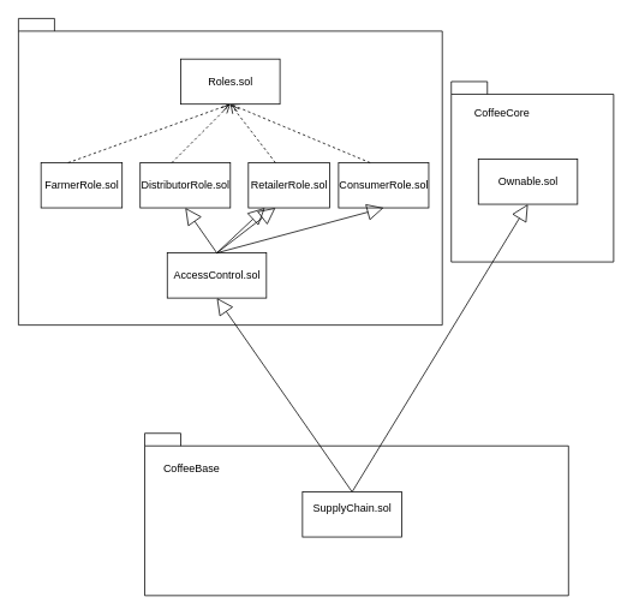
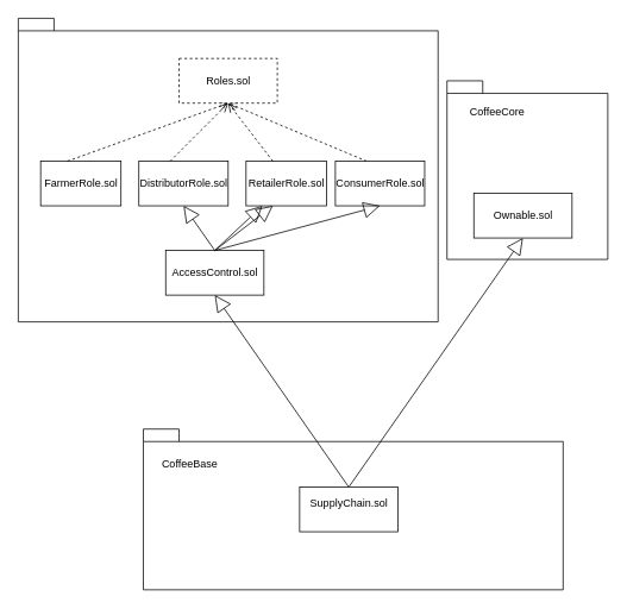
  <mxCell id="0" />
  <mxCell id="1" parent="0" />
  <mxCell id="2" value="" style="shape=folder;fontStyle=1;spacingTop=10;tabWidth=40;tabHeight=14;tabPosition=left;html=1;" vertex="1" parent="1"><mxGeometry x="20" y="20" width="470" height="340" as="geometry" /></mxCell>
  <mxCell id="3" value="FarmerRole.sol" style="html=1;" vertex="1" parent="1"><mxGeometry x="45" y="180" width="90" height="50" as="geometry" /></mxCell>
  <mxCell id="4" value="DistributorRole.sol" style="html=1;" vertex="1" parent="1"><mxGeometry x="155" y="180" width="100" height="50" as="geometry" /></mxCell>
  <mxCell id="5" value="RetailerRole.sol" style="html=1;" vertex="1" parent="1"><mxGeometry x="275" y="180" width="90" height="50" as="geometry" /></mxCell>
  <mxCell id="6" value="ConsumerRole.sol&lt;br&gt;" style="html=1;" vertex="1" parent="1"><mxGeometry x="375" y="180" width="100" height="50" as="geometry" /></mxCell>
  <mxCell id="7" value="" style="html=1;verticalAlign=bottom;endArrow=open;dashed=1;endSize=8;entryX=0.5;entryY=1;entryDx=0;entryDy=0;" edge="1" parent="1" target="15"><mxGeometry relative="1" as="geometry"><mxPoint x="75" y="180" as="sourcePoint" /><mxPoint x="230" y="137" as="targetPoint" /><Array as="points" /></mxGeometry></mxCell>
  <mxCell id="8" value="" style="html=1;verticalAlign=bottom;endArrow=open;dashed=1;endSize=8;entryX=0.5;entryY=1;entryDx=0;entryDy=0;" edge="1" parent="1" target="15"><mxGeometry relative="1" as="geometry"><mxPoint x="190" y="180" as="sourcePoint" /><mxPoint x="230" y="140" as="targetPoint" /><Array as="points" /></mxGeometry></mxCell>
  <mxCell id="9" value="" style="html=1;verticalAlign=bottom;endArrow=open;dashed=1;endSize=8;entryX=0.5;entryY=1;entryDx=0;entryDy=0;" edge="1" parent="1" target="15"><mxGeometry relative="1" as="geometry"><mxPoint x="305" y="180" as="sourcePoint" /><mxPoint x="220" y="270" as="targetPoint" /><Array as="points" /></mxGeometry></mxCell>
  <mxCell id="10" value="" style="html=1;verticalAlign=bottom;endArrow=open;dashed=1;endSize=8;entryX=0.5;entryY=1;entryDx=0;entryDy=0;" edge="1" parent="1" target="15"><mxGeometry relative="1" as="geometry"><mxPoint x="410" y="180" as="sourcePoint" /><mxPoint x="240" y="140" as="targetPoint" /><Array as="points" /></mxGeometry></mxCell>
  <mxCell id="11" value="" style="shape=folder;fontStyle=1;spacingTop=10;tabWidth=40;tabHeight=14;tabPosition=left;html=1;" vertex="1" parent="1"><mxGeometry x="500" y="90" width="180" height="200" as="geometry" /></mxCell>
  <mxCell id="12" value="CoffeeCore" style="text;strokeColor=none;fillColor=none;align=left;verticalAlign=top;spacingLeft=4;spacingRight=4;overflow=hidden;rotatable=0;points=[[0,0.5],[1,0.5]];portConstraint=eastwest;" vertex="1" parent="1"><mxGeometry x="520" y="111" width="100" height="26" as="geometry" /></mxCell>
  <mxCell id="13" value="" style="shape=folder;fontStyle=1;spacingTop=10;tabWidth=40;tabHeight=14;tabPosition=left;html=1;" vertex="1" parent="1"><mxGeometry x="160" y="480" width="470" height="180" as="geometry" /></mxCell>
  <mxCell id="14" value="CoffeeBase" style="text;strokeColor=none;fillColor=none;align=left;verticalAlign=top;spacingLeft=4;spacingRight=4;overflow=hidden;rotatable=0;points=[[0,0.5],[1,0.5]];portConstraint=eastwest;" vertex="1" parent="1"><mxGeometry x="175" y="506" width="100" height="26" as="geometry" /></mxCell>
- <mxCell id="15" value="Roles.sol&lt;br&gt;" style="html=1;" vertex="1" parent="1"><mxGeometry x="200" y="65" width="110" height="50" as="geometry" /></mxCell>
+ <mxCell id="15" value="Roles.sol&lt;br&gt;" style="html=1;dashed=1;" vertex="1" parent="1"><mxGeometry x="200" y="65" width="110" height="50" as="geometry" /></mxCell>
  <mxCell id="16" value="AccessControl.sol" style="html=1;" vertex="1" parent="1"><mxGeometry x="185" y="280" width="110" height="50" as="geometry" /></mxCell>
  <mxCell id="17" value="" style="endArrow=block;endSize=16;endFill=0;html=1;exitX=0.5;exitY=0;exitDx=0;exitDy=0;" edge="1" parent="1" source="16" target="5"><mxGeometry width="160" relative="1" as="geometry"><mxPoint x="200" y="160" as="sourcePoint" /><mxPoint x="360" y="160" as="targetPoint" /></mxGeometry></mxCell>
  <mxCell id="18" value="" style="endArrow=block;endSize=16;endFill=0;html=1;entryX=0.5;entryY=1;entryDx=0;entryDy=0;" edge="1" parent="1" target="4"><mxGeometry width="160" relative="1" as="geometry"><mxPoint x="240" y="280" as="sourcePoint" /><mxPoint x="85" y="190" as="targetPoint" /></mxGeometry></mxCell>
  <mxCell id="19" value="" style="endArrow=block;endSize=16;endFill=0;html=1;exitX=0.5;exitY=0;exitDx=0;exitDy=0;" edge="1" parent="1" source="16"><mxGeometry width="160" relative="1" as="geometry"><mxPoint x="220" y="160" as="sourcePoint" /><mxPoint x="305" y="230" as="targetPoint" /></mxGeometry></mxCell>
  <mxCell id="20" value="" style="endArrow=block;endSize=16;endFill=0;html=1;entryX=0.5;entryY=1;entryDx=0;entryDy=0;exitX=0.5;exitY=0;exitDx=0;exitDy=0;" edge="1" parent="1" source="16" target="6"><mxGeometry width="160" relative="1" as="geometry"><mxPoint x="230" y="160" as="sourcePoint" /><mxPoint x="105" y="210" as="targetPoint" /></mxGeometry></mxCell>
  <mxCell id="21" value="" style="endArrow=block;endSize=16;endFill=0;html=1;exitX=0.5;exitY=0;exitDx=0;exitDy=0;entryX=0.5;entryY=1;entryDx=0;entryDy=0;" edge="1" parent="1" target="16"><mxGeometry width="160" relative="1" as="geometry"><mxPoint x="390" y="545" as="sourcePoint" /><mxPoint x="170" y="680" as="targetPoint" /></mxGeometry></mxCell>
  <mxCell id="22" value="" style="endArrow=block;endSize=16;endFill=0;html=1;exitX=0.5;exitY=0;exitDx=0;exitDy=0;entryX=0.5;entryY=1;entryDx=0;entryDy=0;" edge="1" parent="1" target="23"><mxGeometry width="160" relative="1" as="geometry"><mxPoint x="390" y="545" as="sourcePoint" /><mxPoint x="620" y="197" as="targetPoint" /></mxGeometry></mxCell>
- <mxCell id="23" value="&lt;span&gt;Ownable.sol&lt;/span&gt;" style="html=1;" vertex="1" parent="1"><mxGeometry x="530" y="176" width="110" height="50" as="geometry" /></mxCell>
+ <mxCell id="23" value="&lt;span&gt;Ownable.sol&lt;/span&gt;" style="html=1;" vertex="1" parent="1"><mxGeometry x="530" y="216" width="110" height="50" as="geometry" /></mxCell>
  <mxCell id="24" value="&lt;span&gt;SupplyChain.sol&lt;br&gt;&lt;br&gt;&lt;/span&gt;" style="html=1;" vertex="1" parent="1"><mxGeometry x="335" y="545" width="110" height="50" as="geometry" /></mxCell>
